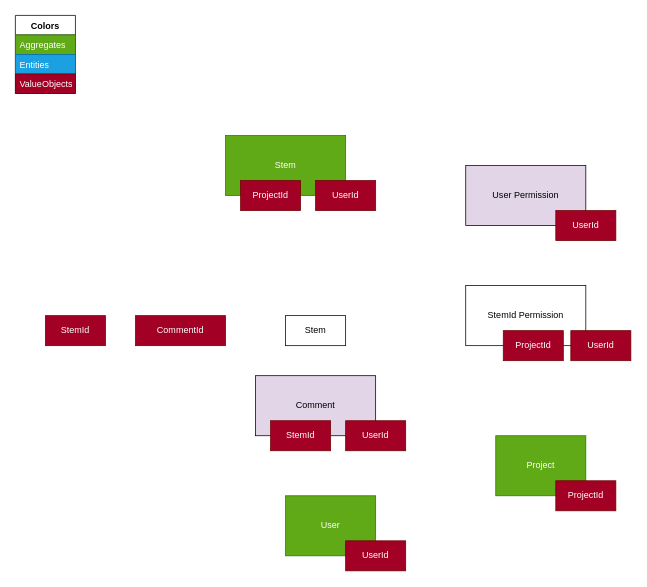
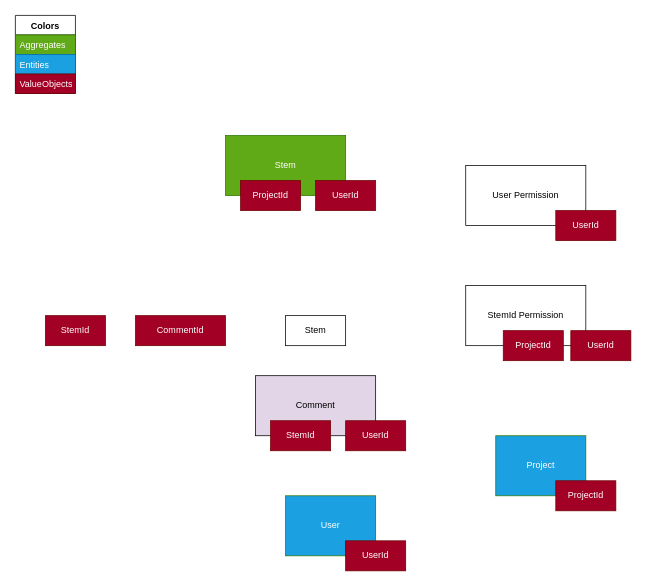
  <mxCell id="0" />
  <mxCell id="1" parent="0" />
  <mxCell id="2" value="Colors" style="swimlane;fontStyle=1;align=center;verticalAlign=top;childLayout=stackLayout;horizontal=1;startSize=26;horizontalStack=0;resizeParent=1;resizeParentMax=0;resizeLast=0;collapsible=1;marginBottom=0;whiteSpace=wrap;html=1;" vertex="1" parent="1"><mxGeometry x="20" y="20" width="80" height="104" as="geometry" /></mxCell>
  <mxCell id="3" value="Aggregates" style="text;strokeColor=#2D7600;fillColor=#60a917;align=left;verticalAlign=top;spacingLeft=4;spacingRight=4;overflow=hidden;rotatable=0;points=[[0,0.5],[1,0.5]];portConstraint=eastwest;whiteSpace=wrap;html=1;fontColor=#ffffff;" vertex="1" parent="2"><mxGeometry y="26" width="80" height="26" as="geometry" /></mxCell>
  <mxCell id="4" value="Entities" style="text;strokeColor=#006EAF;fillColor=#1ba1e2;align=left;verticalAlign=top;spacingLeft=4;spacingRight=4;overflow=hidden;rotatable=0;points=[[0,0.5],[1,0.5]];portConstraint=eastwest;whiteSpace=wrap;html=1;fontColor=#ffffff;" vertex="1" parent="2"><mxGeometry y="52" width="80" height="26" as="geometry" /></mxCell>
  <mxCell id="5" value="ValueObjects" style="text;strokeColor=#6F0000;fillColor=#a20025;align=left;verticalAlign=top;spacingLeft=4;spacingRight=4;overflow=hidden;rotatable=0;points=[[0,0.5],[1,0.5]];portConstraint=eastwest;whiteSpace=wrap;html=1;fontColor=#ffffff;" vertex="1" parent="2"><mxGeometry y="78" width="80" height="26" as="geometry" /></mxCell>
- <mxCell id="6" value="Project" style="rounded=0;whiteSpace=wrap;html=1;fillColor=#60a917;fontColor=#ffffff;strokeColor=#2D7600;" vertex="1" parent="1"><mxGeometry x="660" y="580" width="120" height="80" as="geometry" /></mxCell>
- <mxCell id="7" value="User" style="rounded=0;whiteSpace=wrap;html=1;fillColor=#60a917;fontColor=#ffffff;strokeColor=#2D7600;" vertex="1" parent="1"><mxGeometry x="380" y="660" width="120" height="80" as="geometry" /></mxCell>
+ <mxCell id="6" value="Project" style="rounded=0;whiteSpace=wrap;html=1;fillColor=#1ba1e2;fontColor=#ffffff;strokeColor=#2D7600;" vertex="1" parent="1"><mxGeometry x="660" y="580" width="120" height="80" as="geometry" /></mxCell>
+ <mxCell id="7" value="User" style="rounded=0;whiteSpace=wrap;html=1;fillColor=#1ba1e2;fontColor=#ffffff;strokeColor=#2D7600;" vertex="1" parent="1"><mxGeometry x="380" y="660" width="120" height="80" as="geometry" /></mxCell>
  <mxCell id="8" value="Stem" style="rounded=0;whiteSpace=wrap;html=1;fillColor=#60a917;fontColor=#ffffff;strokeColor=#2D7600;" vertex="1" parent="1"><mxGeometry x="300" y="180" width="160" height="80" as="geometry" /></mxCell>
  <mxCell id="9" value="Comment" style="rounded=0;whiteSpace=wrap;html=1;fillColor=#e1d5e7;" vertex="1" parent="1"><mxGeometry x="340" y="500" width="160" height="80" as="geometry" /></mxCell>
- <mxCell id="10" value="User Permission" style="rounded=0;whiteSpace=wrap;html=1;fillColor=#e1d5e7;" vertex="1" parent="1"><mxGeometry x="620" y="220" width="160" height="80" as="geometry" /></mxCell>
+ <mxCell id="10" value="User Permission" style="rounded=0;whiteSpace=wrap;html=1;" vertex="1" parent="1"><mxGeometry x="620" y="220" width="160" height="80" as="geometry" /></mxCell>
  <mxCell id="11" value="StemId Permission" style="rounded=0;whiteSpace=wrap;html=1;" vertex="1" parent="1"><mxGeometry x="620" y="380" width="160" height="80" as="geometry" /></mxCell>
  <mxCell id="12" value="Stem" style="rounded=0;whiteSpace=wrap;html=1;" vertex="1" parent="1"><mxGeometry x="380" y="420" width="80" height="40" as="geometry" /></mxCell>
  <mxCell id="13" value="UserId" style="rounded=0;whiteSpace=wrap;html=1;fillColor=#a20025;fontColor=#ffffff;strokeColor=#6F0000;" vertex="1" parent="1"><mxGeometry x="460" y="560" width="80" height="40" as="geometry" /></mxCell>
  <mxCell id="14" value="ProjectId" style="rounded=0;whiteSpace=wrap;html=1;fillColor=#a20025;fontColor=#ffffff;strokeColor=#6F0000;" vertex="1" parent="1"><mxGeometry x="740" y="640" width="80" height="40" as="geometry" /></mxCell>
  <mxCell id="15" value="StemId" style="rounded=0;whiteSpace=wrap;html=1;fillColor=#a20025;fontColor=#ffffff;strokeColor=#6F0000;" vertex="1" parent="1"><mxGeometry x="60" y="420" width="80" height="40" as="geometry" /></mxCell>
  <mxCell id="16" value="CommentId" style="rounded=0;whiteSpace=wrap;html=1;fillColor=#a20025;fontColor=#ffffff;strokeColor=#6F0000;" vertex="1" parent="1"><mxGeometry x="180" y="420" width="120" height="40" as="geometry" /></mxCell>
  <mxCell id="17" value="UserId" style="rounded=0;whiteSpace=wrap;html=1;fillColor=#a20025;fontColor=#ffffff;strokeColor=#6F0000;" vertex="1" parent="1"><mxGeometry x="460" y="720" width="80" height="40" as="geometry" /></mxCell>
  <mxCell id="18" value="StemId" style="rounded=0;whiteSpace=wrap;html=1;fillColor=#a20025;fontColor=#ffffff;strokeColor=#6F0000;" vertex="1" parent="1"><mxGeometry x="360" y="560" width="80" height="40" as="geometry" /></mxCell>
  <mxCell id="19" value="UserId" style="rounded=0;whiteSpace=wrap;html=1;fillColor=#a20025;fontColor=#ffffff;strokeColor=#6F0000;" vertex="1" parent="1"><mxGeometry x="420" y="240" width="80" height="40" as="geometry" /></mxCell>
  <mxCell id="20" value="ProjectId" style="rounded=0;whiteSpace=wrap;html=1;fillColor=#a20025;fontColor=#ffffff;strokeColor=#6F0000;" vertex="1" parent="1"><mxGeometry x="320" y="240" width="80" height="40" as="geometry" /></mxCell>
  <mxCell id="21" value="UserId" style="rounded=0;whiteSpace=wrap;html=1;fillColor=#a20025;fontColor=#ffffff;strokeColor=#6F0000;" vertex="1" parent="1"><mxGeometry x="760" y="440" width="80" height="40" as="geometry" /></mxCell>
  <mxCell id="22" value="ProjectId" style="rounded=0;whiteSpace=wrap;html=1;fillColor=#a20025;fontColor=#ffffff;strokeColor=#6F0000;" vertex="1" parent="1"><mxGeometry x="670" y="440" width="80" height="40" as="geometry" /></mxCell>
  <mxCell id="23" value="UserId" style="rounded=0;whiteSpace=wrap;html=1;fillColor=#a20025;fontColor=#ffffff;strokeColor=#6F0000;" vertex="1" parent="1"><mxGeometry x="740" y="280" width="80" height="40" as="geometry" /></mxCell>
